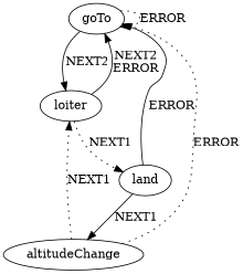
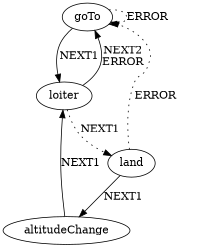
  digraph {
    edge [style=dotted weight=1]
    goTo
    loiter
    altitudeChange
    land
    goTo -> goTo [label=ERROR weight=0.1]
-   goTo -> loiter [label=NEXT2 style=solid]
+   goTo -> loiter [label=NEXT1 style=solid]
    loiter -> goTo [label="NEXT2\nERROR" style=solid]
    loiter -> land [label=NEXT1]
-   altitudeChange -> goTo [label=ERROR weight=0.1]
-   altitudeChange -> loiter [label=NEXT1]
-   land -> goTo [label=ERROR style=solid weight=0.1]
+   altitudeChange -> loiter [label=NEXT1 style=solid]
+   land -> goTo [label=ERROR weight=0.1]
    land -> altitudeChange [label=NEXT1 style=solid]
  }
